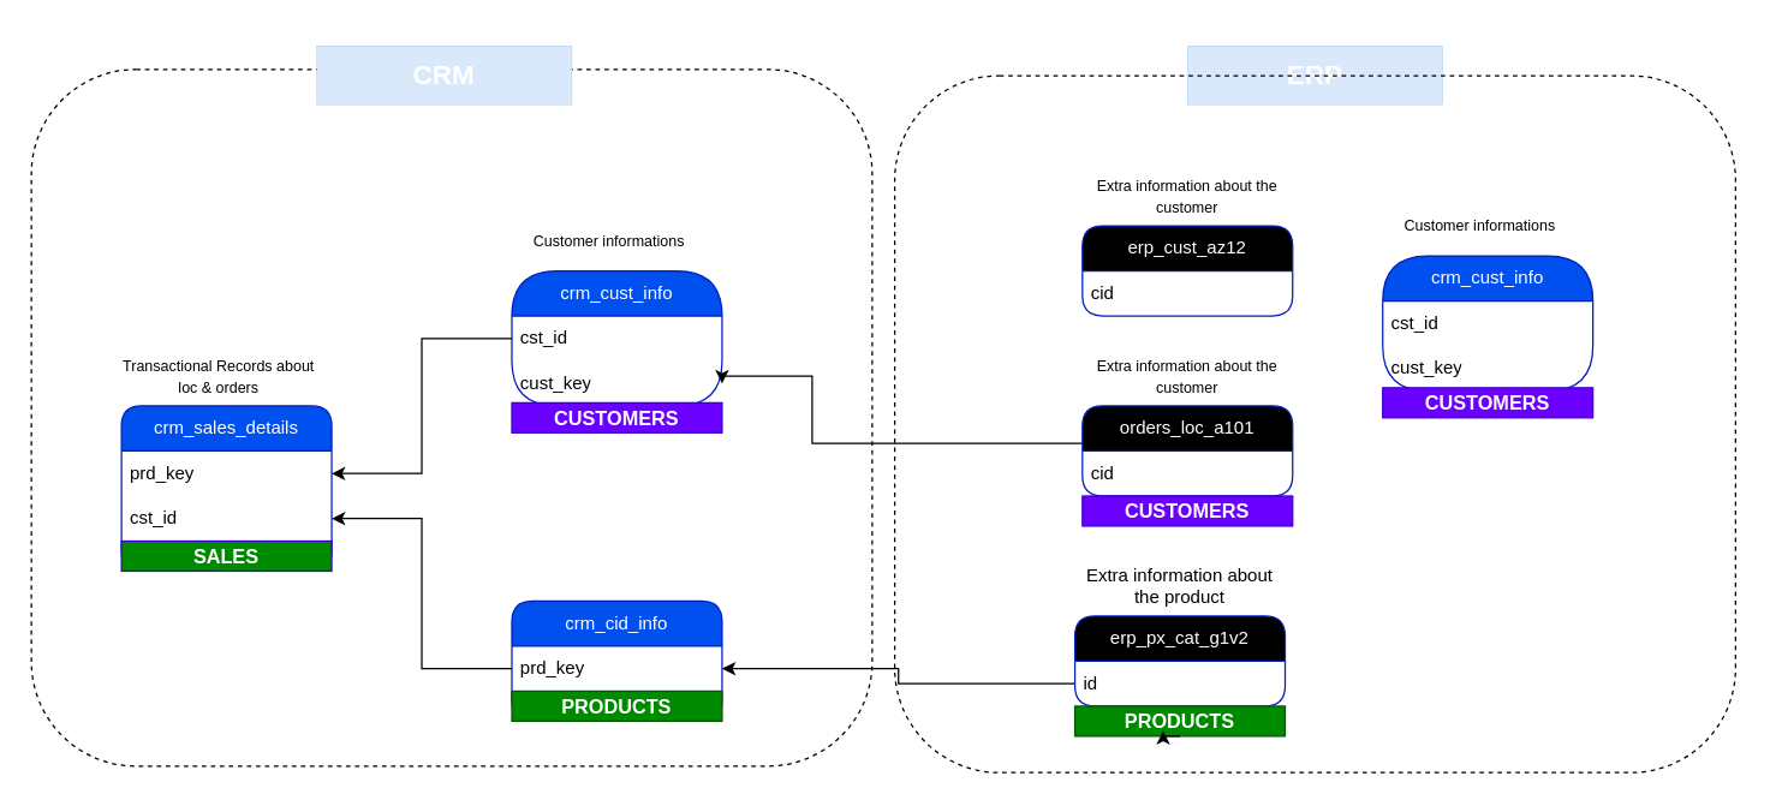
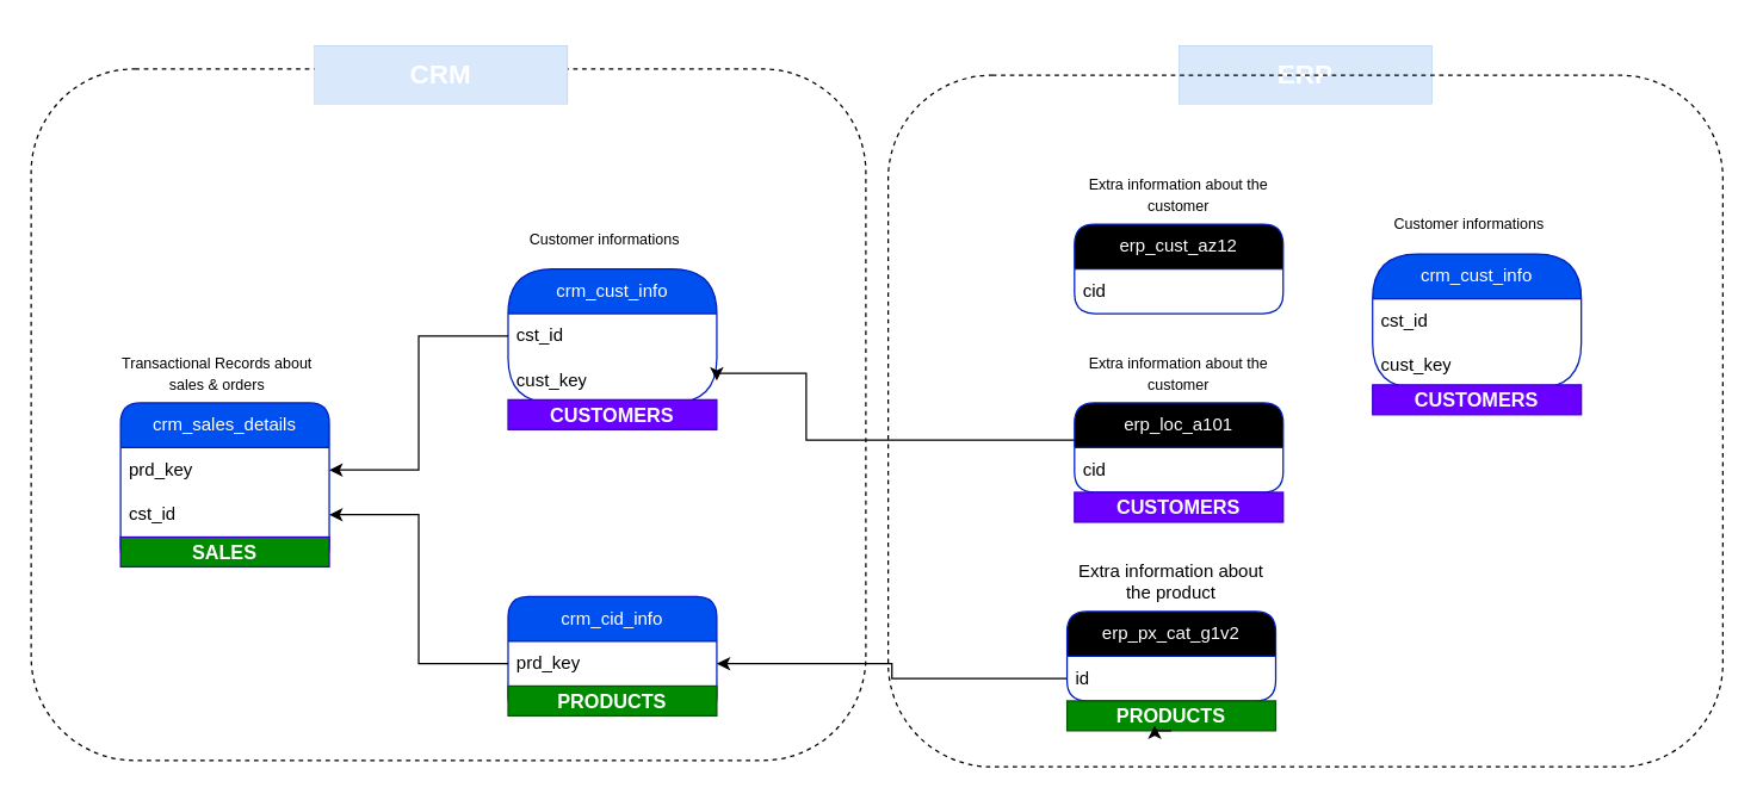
  <mxCell id="0" />
  <mxCell id="1" parent="0" />
  <mxCell id="2" value="" style="group" parent="1" vertex="1" connectable="0"><mxGeometry x="20" y="30" width="560" height="480" as="geometry" /></mxCell>
  <mxCell id="3" value="" style="rounded=1;whiteSpace=wrap;html=1;fillColor=none;shadow=0;glass=0;dashed=1;" parent="2" vertex="1"><mxGeometry y="15.738" width="560" height="464.262" as="geometry" /></mxCell>
  <mxCell id="4" value="&lt;b&gt;&lt;font style=&quot;font-size: 18px;&quot;&gt;CRM&lt;/font&gt;&lt;/b&gt;" style="text;html=1;align=center;verticalAlign=middle;whiteSpace=wrap;rounded=0;fillColor=light-dark(#DAE8FC,#DAE8FC);strokeWidth=0;fontColor=#ffffff;strokeColor=#006EAF;" parent="2" vertex="1"><mxGeometry x="190" width="170" height="39.344" as="geometry" /></mxCell>
  <mxCell id="5" value="" style="group" parent="2" vertex="1" connectable="0"><mxGeometry x="320" y="120" width="140" height="120" as="geometry" /></mxCell>
  <mxCell id="6" value="crm_cust_info" style="swimlane;fontStyle=0;childLayout=stackLayout;horizontal=1;startSize=30;horizontalStack=0;resizeParent=1;resizeParentMax=0;resizeLast=0;collapsible=1;marginBottom=0;whiteSpace=wrap;html=1;fillColor=light-dark(#0050EF,#A9C4EB);fontColor=#ffffff;strokeColor=#001DBC;rounded=1;arcSize=50;" parent="5" vertex="1"><mxGeometry y="30" width="140" height="90" as="geometry" /></mxCell>
  <mxCell id="7" value="cst_id" style="text;strokeColor=none;fillColor=none;align=left;verticalAlign=middle;spacingLeft=4;spacingRight=4;overflow=hidden;points=[[0,0.5],[1,0.5]];portConstraint=eastwest;rotatable=0;whiteSpace=wrap;html=1;" parent="6" vertex="1"><mxGeometry y="30" width="140" height="30" as="geometry" /></mxCell>
  <mxCell id="8" value="cust_key" style="text;strokeColor=none;fillColor=none;align=left;verticalAlign=middle;spacingLeft=4;spacingRight=4;overflow=hidden;points=[[0,0.5],[1,0.5]];portConstraint=eastwest;rotatable=0;whiteSpace=wrap;html=1;" parent="6" vertex="1"><mxGeometry y="60" width="140" height="30" as="geometry" /></mxCell>
  <mxCell id="9" value="&lt;font style=&quot;font-size: 10px;&quot;&gt;Customer informations&lt;/font&gt;" style="text;html=1;align=center;verticalAlign=middle;whiteSpace=wrap;rounded=0;" parent="5" vertex="1"><mxGeometry x="10" width="110" height="20" as="geometry" /></mxCell>
  <mxCell id="10" value="&lt;b&gt;&lt;font style=&quot;font-size: 13px;&quot;&gt;CUSTOMERS&lt;/font&gt;&lt;/b&gt;" style="rounded=0;whiteSpace=wrap;html=1;fillColor=light-dark(#6A00FF,#F8E3FF);fontColor=#ffffff;strokeColor=#3700CC;" vertex="1" parent="2"><mxGeometry x="320" y="237.87" width="140" height="20" as="geometry" /></mxCell>
  <mxCell id="11" value="" style="group" parent="1" vertex="1" connectable="0"><mxGeometry x="340" y="390" width="140" height="90" as="geometry" /></mxCell>
  <mxCell id="12" value="" style="group" parent="11" vertex="1" connectable="0"><mxGeometry y="-20" width="140" height="90" as="geometry" /></mxCell>
  <mxCell id="13" value="crm_cid_info" style="swimlane;fontStyle=0;childLayout=stackLayout;horizontal=1;startSize=30;horizontalStack=0;resizeParent=1;resizeParentMax=0;resizeLast=0;collapsible=1;marginBottom=0;whiteSpace=wrap;html=1;fillColor=light-dark(#0050EF,#A9C4EB);fontColor=#ffffff;strokeColor=#001DBC;rounded=1;" parent="12" vertex="1"><mxGeometry y="30" width="140" height="80" as="geometry" /></mxCell>
  <mxCell id="14" value="prd_key" style="text;strokeColor=none;fillColor=none;align=left;verticalAlign=middle;spacingLeft=4;spacingRight=4;overflow=hidden;points=[[0,0.5],[1,0.5]];portConstraint=eastwest;rotatable=0;whiteSpace=wrap;html=1;" parent="13" vertex="1"><mxGeometry y="30" width="140" height="30" as="geometry" /></mxCell>
  <mxCell id="15" value="&lt;b&gt;&lt;font style=&quot;font-size: 13px;&quot;&gt;PRODUCTS&lt;/font&gt;&lt;/b&gt;" style="rounded=0;whiteSpace=wrap;html=1;fillColor=#008a00;fontColor=#ffffff;strokeColor=#005700;" vertex="1" parent="13"><mxGeometry y="60" width="140" height="20" as="geometry" /></mxCell>
  <mxCell id="16" value="" style="group" parent="1" vertex="1" connectable="0"><mxGeometry x="80" y="240" width="140" height="90" as="geometry" /></mxCell>
  <mxCell id="17" value="crm_sales_details" style="swimlane;fontStyle=0;childLayout=stackLayout;horizontal=1;startSize=30;horizontalStack=0;resizeParent=1;resizeParentMax=0;resizeLast=0;collapsible=1;marginBottom=0;whiteSpace=wrap;html=1;fillColor=light-dark(#0050EF,#A9C4EB);fontColor=#ffffff;strokeColor=#001DBC;rounded=1;" parent="16" vertex="1"><mxGeometry y="30" width="140" height="110" as="geometry" /></mxCell>
  <mxCell id="18" value="prd_key" style="text;strokeColor=none;fillColor=none;align=left;verticalAlign=middle;spacingLeft=4;spacingRight=4;overflow=hidden;points=[[0,0.5],[1,0.5]];portConstraint=eastwest;rotatable=0;whiteSpace=wrap;html=1;" parent="17" vertex="1"><mxGeometry y="30" width="140" height="30" as="geometry" /></mxCell>
  <mxCell id="19" value="cst_id" style="text;strokeColor=none;fillColor=none;align=left;verticalAlign=middle;spacingLeft=4;spacingRight=4;overflow=hidden;points=[[0,0.5],[1,0.5]];portConstraint=eastwest;rotatable=0;whiteSpace=wrap;html=1;" parent="17" vertex="1"><mxGeometry y="60" width="140" height="30" as="geometry" /></mxCell>
  <mxCell id="20" value="&lt;b&gt;&lt;font style=&quot;font-size: 13px;&quot;&gt;SALES&lt;/font&gt;&lt;/b&gt;" style="rounded=0;whiteSpace=wrap;html=1;fillColor=#008a00;fontColor=#ffffff;strokeColor=#3700CC;" vertex="1" parent="17"><mxGeometry y="90" width="140" height="20" as="geometry" /></mxCell>
- <mxCell id="21" value="&lt;span style=&quot;font-size: 10px;&quot;&gt;Transactional Records about loc &amp;amp; orders&lt;/span&gt;" style="text;html=1;align=center;verticalAlign=middle;whiteSpace=wrap;rounded=0;" parent="16" vertex="1"><mxGeometry width="130" height="20" as="geometry" /></mxCell>
+ <mxCell id="21" value="&lt;span style=&quot;font-size: 10px;&quot;&gt;Transactional Records about sales &amp;amp; orders&lt;/span&gt;" style="text;html=1;align=center;verticalAlign=middle;whiteSpace=wrap;rounded=0;" parent="16" vertex="1"><mxGeometry width="130" height="20" as="geometry" /></mxCell>
  <mxCell id="22" style="edgeStyle=orthogonalEdgeStyle;rounded=0;orthogonalLoop=1;jettySize=auto;html=1;entryX=1;entryY=0.5;entryDx=0;entryDy=0;" parent="1" source="39" target="14" edge="1"><mxGeometry relative="1" as="geometry" /></mxCell>
  <mxCell id="23" style="edgeStyle=orthogonalEdgeStyle;rounded=0;orthogonalLoop=1;jettySize=auto;html=1;entryX=1;entryY=0.5;entryDx=0;entryDy=0;" parent="1" source="7" target="18" edge="1"><mxGeometry relative="1" as="geometry" /></mxCell>
  <mxCell id="24" style="edgeStyle=orthogonalEdgeStyle;rounded=0;orthogonalLoop=1;jettySize=auto;html=1;entryX=1;entryY=0.5;entryDx=0;entryDy=0;exitX=0;exitY=0.5;exitDx=0;exitDy=0;" parent="1" source="14" target="19" edge="1"><mxGeometry relative="1" as="geometry"><Array as="points"><mxPoint x="280" y="445" /><mxPoint x="280" y="345" /></Array></mxGeometry></mxCell>
  <mxCell id="25" style="edgeStyle=orthogonalEdgeStyle;rounded=0;orthogonalLoop=1;jettySize=auto;html=1;entryX=1;entryY=0.5;entryDx=0;entryDy=0;" parent="1" source="28" target="8" edge="1"><mxGeometry relative="1" as="geometry"><Array as="points"><mxPoint x="790" y="295" /><mxPoint x="540" y="295" /><mxPoint x="540" y="250" /><mxPoint x="480" y="250" /></Array></mxGeometry></mxCell>
  <mxCell id="26" value="" style="group" parent="1" vertex="1" connectable="0"><mxGeometry x="720" y="240" width="140" height="90" as="geometry" /></mxCell>
- <mxCell id="27" value="orders_loc_a101" style="swimlane;fontStyle=0;childLayout=stackLayout;horizontal=1;startSize=30;horizontalStack=0;resizeParent=1;resizeParentMax=0;resizeLast=0;collapsible=1;marginBottom=0;whiteSpace=wrap;html=1;fillColor=light-dark(#000000,#FFB366);fontColor=#ffffff;strokeColor=#001DBC;rounded=1;" parent="26" vertex="1"><mxGeometry y="30" width="140" height="60" as="geometry" /></mxCell>
+ <mxCell id="27" value="erp_loc_a101" style="swimlane;fontStyle=0;childLayout=stackLayout;horizontal=1;startSize=30;horizontalStack=0;resizeParent=1;resizeParentMax=0;resizeLast=0;collapsible=1;marginBottom=0;whiteSpace=wrap;html=1;fillColor=light-dark(#000000,#FFB366);fontColor=#ffffff;strokeColor=#001DBC;rounded=1;" parent="26" vertex="1"><mxGeometry y="30" width="140" height="60" as="geometry" /></mxCell>
  <mxCell id="28" value="cid" style="text;strokeColor=none;fillColor=none;align=left;verticalAlign=middle;spacingLeft=4;spacingRight=4;overflow=hidden;points=[[0,0.5],[1,0.5]];portConstraint=eastwest;rotatable=0;whiteSpace=wrap;html=1;" parent="27" vertex="1"><mxGeometry y="30" width="140" height="30" as="geometry" /></mxCell>
  <mxCell id="29" value="&lt;span style=&quot;font-size: 10px;&quot;&gt;Extra information about the customer&lt;/span&gt;" style="text;html=1;align=center;verticalAlign=middle;whiteSpace=wrap;rounded=0;" parent="26" vertex="1"><mxGeometry x="5" width="130" height="20" as="geometry" /></mxCell>
  <mxCell id="30" value="" style="group" parent="1" vertex="1" connectable="0"><mxGeometry x="720" y="120" width="140" height="90" as="geometry" /></mxCell>
  <mxCell id="31" value="erp_cust_az12" style="swimlane;fontStyle=0;childLayout=stackLayout;horizontal=1;startSize=30;horizontalStack=0;resizeParent=1;resizeParentMax=0;resizeLast=0;collapsible=1;marginBottom=0;whiteSpace=wrap;html=1;fillColor=light-dark(#000000,#FFB366);fontColor=#ffffff;strokeColor=#001DBC;rounded=1;" parent="30" vertex="1"><mxGeometry y="30" width="140" height="60" as="geometry" /></mxCell>
  <mxCell id="32" value="cid" style="text;strokeColor=none;fillColor=none;align=left;verticalAlign=middle;spacingLeft=4;spacingRight=4;overflow=hidden;points=[[0,0.5],[1,0.5]];portConstraint=eastwest;rotatable=0;whiteSpace=wrap;html=1;" parent="31" vertex="1"><mxGeometry y="30" width="140" height="30" as="geometry" /></mxCell>
  <mxCell id="33" value="&lt;span style=&quot;font-size: 10px;&quot;&gt;Extra information about the customer&lt;/span&gt;" style="text;html=1;align=center;verticalAlign=middle;whiteSpace=wrap;rounded=0;" parent="30" vertex="1"><mxGeometry x="5" width="130" height="20" as="geometry" /></mxCell>
  <mxCell id="34" value="" style="group" parent="1" vertex="1" connectable="0"><mxGeometry x="685" y="420" width="175" height="90" as="geometry" /></mxCell>
  <mxCell id="35" value="" style="group" parent="34" vertex="1" connectable="0"><mxGeometry width="175" height="90" as="geometry" /></mxCell>
  <mxCell id="36" value="" style="group" parent="35" vertex="1" connectable="0"><mxGeometry x="30" y="-35" width="145" height="105" as="geometry" /></mxCell>
  <mxCell id="37" value="" style="group" parent="36" vertex="1" connectable="0"><mxGeometry y="-5" width="140" height="90" as="geometry" /></mxCell>
  <mxCell id="38" value="erp_px_cat_g1v2" style="swimlane;fontStyle=0;childLayout=stackLayout;horizontal=1;startSize=30;horizontalStack=0;resizeParent=1;resizeParentMax=0;resizeLast=0;collapsible=1;marginBottom=0;whiteSpace=wrap;html=1;fillColor=light-dark(#000000,#FFB366);fontColor=#ffffff;strokeColor=#001DBC;rounded=1;" parent="37" vertex="1"><mxGeometry y="30" width="140" height="60" as="geometry" /></mxCell>
  <mxCell id="39" value="id" style="text;strokeColor=none;fillColor=none;align=left;verticalAlign=middle;spacingLeft=4;spacingRight=4;overflow=hidden;points=[[0,0.5],[1,0.5]];portConstraint=eastwest;rotatable=0;whiteSpace=wrap;html=1;" parent="38" vertex="1"><mxGeometry y="30" width="140" height="30" as="geometry" /></mxCell>
  <mxCell id="40" value="&lt;div&gt;Extra information about the product&lt;/div&gt;" style="text;html=1;align=center;verticalAlign=middle;whiteSpace=wrap;rounded=0;" parent="37" vertex="1"><mxGeometry x="5" width="130" height="20" as="geometry" /></mxCell>
  <mxCell id="41" value="&lt;b&gt;&lt;font style=&quot;font-size: 13px;&quot;&gt;PRODUCTS&lt;/font&gt;&lt;/b&gt;" style="rounded=0;whiteSpace=wrap;html=1;fillColor=#008a00;fontColor=#ffffff;strokeColor=#005700;" vertex="1" parent="36"><mxGeometry y="85" width="140" height="20" as="geometry" /></mxCell>
  <mxCell id="42" style="edgeStyle=orthogonalEdgeStyle;rounded=0;orthogonalLoop=1;jettySize=auto;html=1;exitX=0.5;exitY=1;exitDx=0;exitDy=0;entryX=0.42;entryY=0.827;entryDx=0;entryDy=0;entryPerimeter=0;" edge="1" parent="36" source="41" target="41"><mxGeometry relative="1" as="geometry" /></mxCell>
  <mxCell id="43" value="&lt;b&gt;&lt;font style=&quot;font-size: 13px;&quot;&gt;CUSTOMERS&lt;/font&gt;&lt;/b&gt;" style="rounded=0;whiteSpace=wrap;html=1;fillColor=light-dark(#6A00FF,#F8E3FF);fontColor=#ffffff;strokeColor=#3700CC;" vertex="1" parent="1"><mxGeometry x="720" y="330" width="140" height="20" as="geometry" /></mxCell>
  <mxCell id="44" value="" style="group" vertex="1" connectable="0" parent="1"><mxGeometry x="600" y="20" width="560" height="494.26" as="geometry" /></mxCell>
  <mxCell id="45" value="&lt;b&gt;&lt;font style=&quot;font-size: 18px;&quot;&gt;ERP&lt;/font&gt;&lt;/b&gt;" style="text;html=1;align=center;verticalAlign=middle;whiteSpace=wrap;rounded=0;fillColor=light-dark(#DAE8FC,#DAE8FC);strokeWidth=0;fontColor=#ffffff;strokeColor=#006EAF;" vertex="1" parent="44"><mxGeometry x="190" y="10" width="170" height="39.344" as="geometry" /></mxCell>
  <mxCell id="46" value="" style="group" vertex="1" connectable="0" parent="44"><mxGeometry x="320" y="120" width="140" height="120" as="geometry" /></mxCell>
  <mxCell id="47" value="crm_cust_info" style="swimlane;fontStyle=0;childLayout=stackLayout;horizontal=1;startSize=30;horizontalStack=0;resizeParent=1;resizeParentMax=0;resizeLast=0;collapsible=1;marginBottom=0;whiteSpace=wrap;html=1;fillColor=light-dark(#0050EF,#A9C4EB);fontColor=#ffffff;strokeColor=#001DBC;rounded=1;arcSize=50;" vertex="1" parent="46"><mxGeometry y="30" width="140" height="90" as="geometry" /></mxCell>
  <mxCell id="48" value="cst_id" style="text;strokeColor=none;fillColor=none;align=left;verticalAlign=middle;spacingLeft=4;spacingRight=4;overflow=hidden;points=[[0,0.5],[1,0.5]];portConstraint=eastwest;rotatable=0;whiteSpace=wrap;html=1;" vertex="1" parent="47"><mxGeometry y="30" width="140" height="30" as="geometry" /></mxCell>
  <mxCell id="49" value="cust_key" style="text;strokeColor=none;fillColor=none;align=left;verticalAlign=middle;spacingLeft=4;spacingRight=4;overflow=hidden;points=[[0,0.5],[1,0.5]];portConstraint=eastwest;rotatable=0;whiteSpace=wrap;html=1;" vertex="1" parent="47"><mxGeometry y="60" width="140" height="30" as="geometry" /></mxCell>
  <mxCell id="50" value="&lt;font style=&quot;font-size: 10px;&quot;&gt;Customer informations&lt;/font&gt;" style="text;html=1;align=center;verticalAlign=middle;whiteSpace=wrap;rounded=0;" vertex="1" parent="46"><mxGeometry x="10" width="110" height="20" as="geometry" /></mxCell>
  <mxCell id="51" value="&lt;b&gt;&lt;font style=&quot;font-size: 13px;&quot;&gt;CUSTOMERS&lt;/font&gt;&lt;/b&gt;" style="rounded=0;whiteSpace=wrap;html=1;fillColor=light-dark(#6A00FF,#F8E3FF);fontColor=#ffffff;strokeColor=#3700CC;" vertex="1" parent="44"><mxGeometry x="320" y="237.87" width="140" height="20" as="geometry" /></mxCell>
  <mxCell id="52" value="" style="rounded=1;whiteSpace=wrap;html=1;fillColor=none;shadow=0;glass=0;dashed=1;" vertex="1" parent="44"><mxGeometry x="-5" y="29.998" width="560" height="464.262" as="geometry" /></mxCell>
